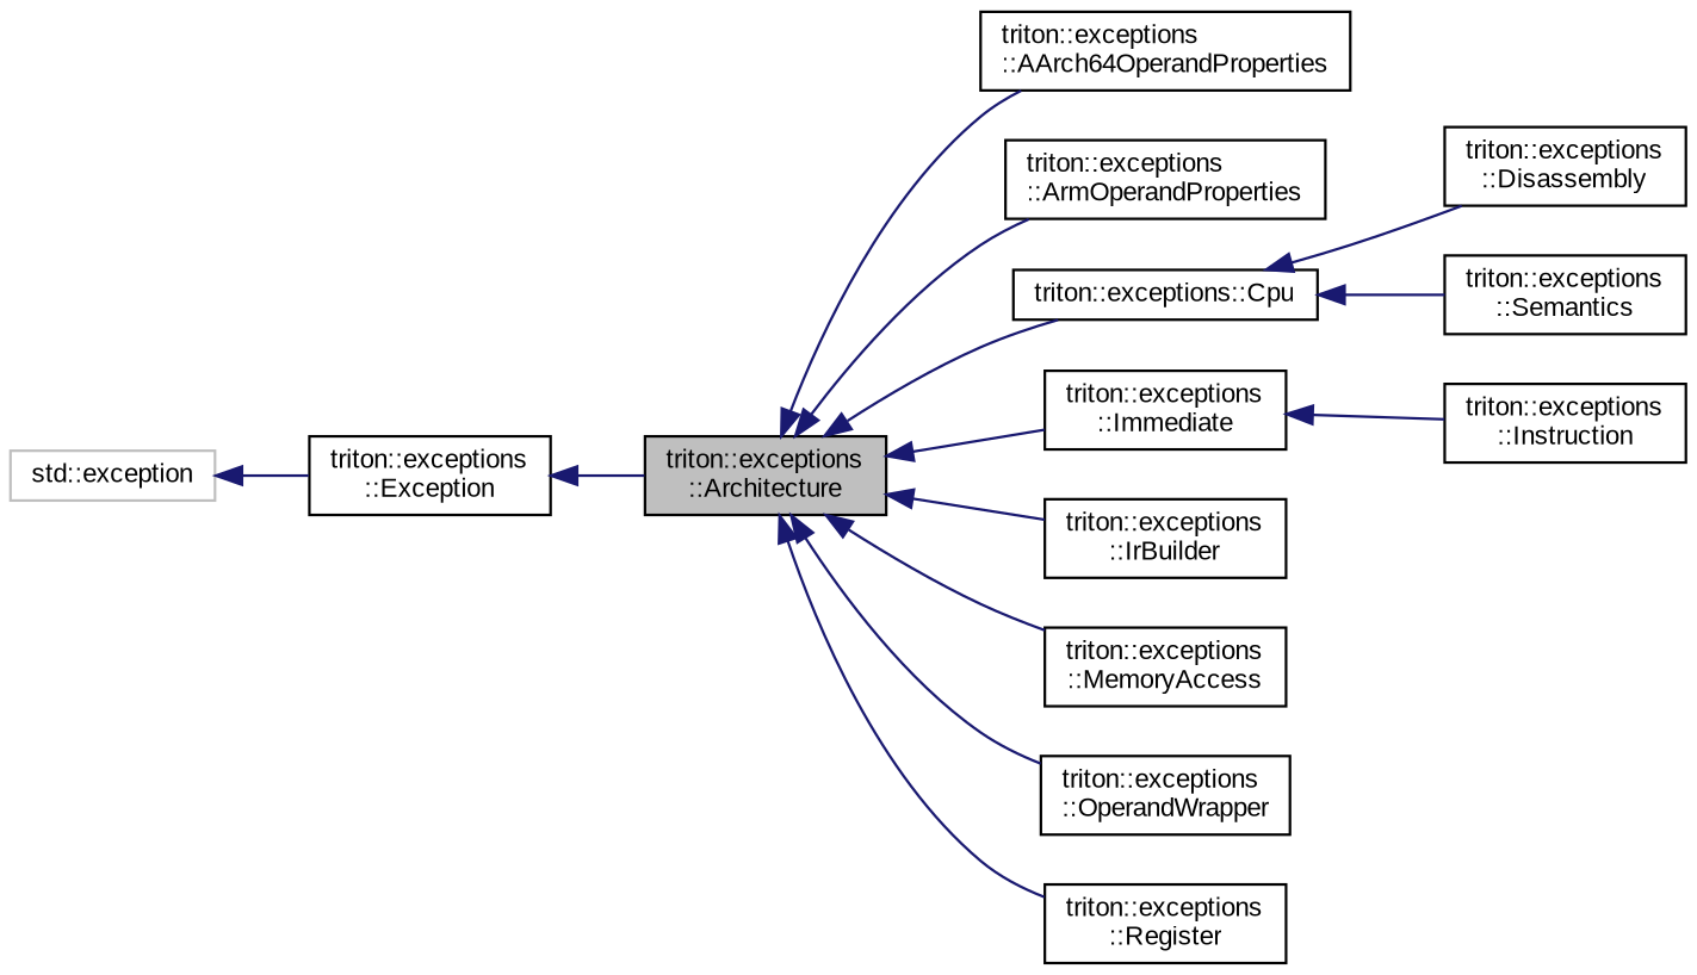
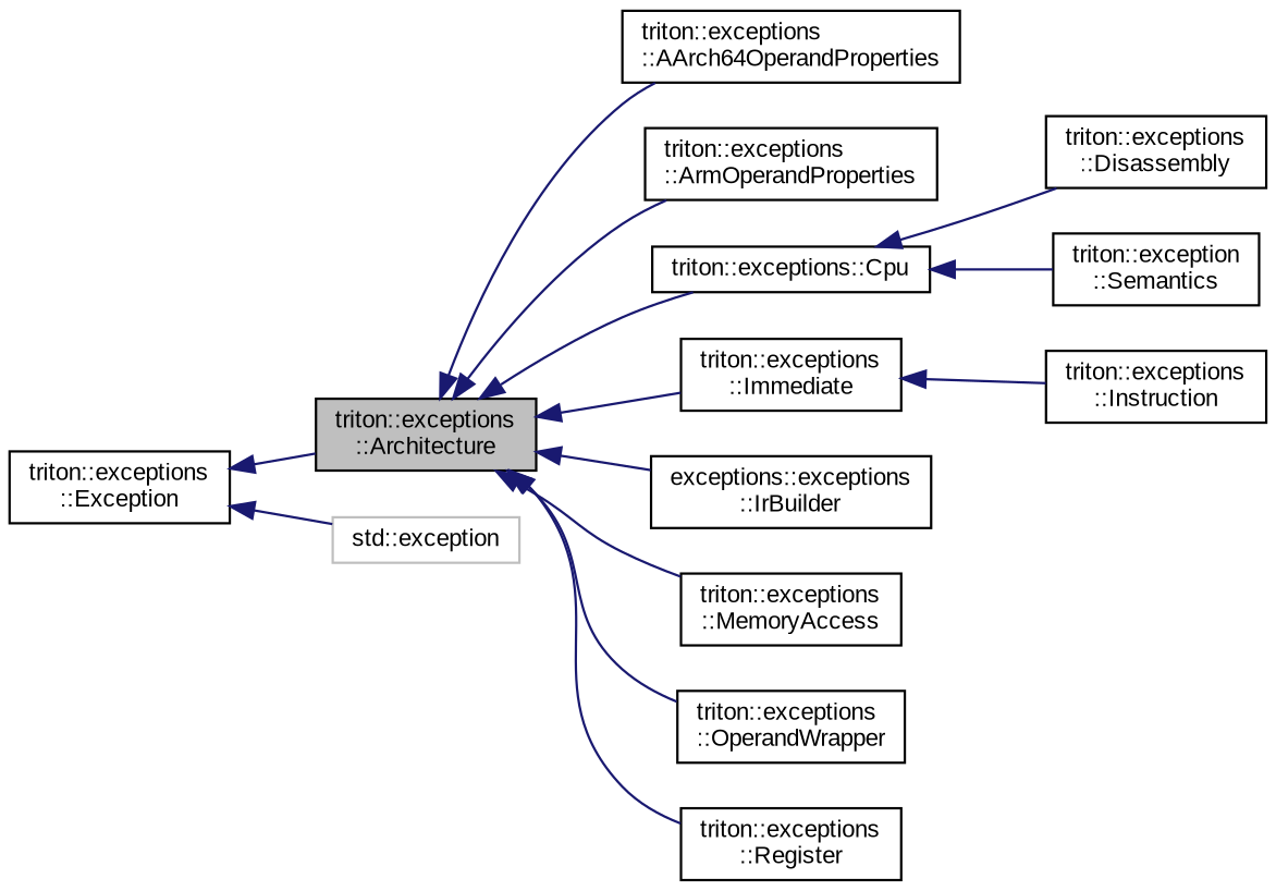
  digraph {
    fontname="Liberation Sans"
    rankdir=LR
    node [color=black fillcolor=white fontname="Liberation Sans" fontsize=10 shape=record style=filled]
    edge [color=midnightblue dir=back fontname="Liberation Sans" fontsize=10 labelfontname=Helvetica labelfontsize=10 style=solid]
    n1 [fillcolor=grey75 fontcolor=black height=0.2 label="triton::exceptions\l::Architecture" width=0.4]
    n2 [height=0.2 label="triton::exceptions\l::AArch64OperandProperties" width=0.4]
    n3 [height=0.2 label="triton::exceptions\l::ArmOperandProperties" width=0.4]
    n4 [height=0.2 label="triton::exceptions::Cpu" width=0.4]
    n5 [height=0.2 label="triton::exceptions\l::Immediate" width=0.4]
-   n6 [height=0.2 label="triton::exceptions\l::IrBuilder" width=0.4]
+   n6 [height=0.2 label="exceptions::exceptions\l::IrBuilder" width=0.4]
    n7 [height=0.2 label="triton::exceptions\l::MemoryAccess" width=0.4]
    n8 [height=0.2 label="triton::exceptions\l::OperandWrapper" width=0.4]
    n9 [height=0.2 label="triton::exceptions\l::Register" width=0.4]
    n10 [height=0.2 label="triton::exceptions\l::Disassembly" width=0.4]
-   n11 [height=0.2 label="triton::exceptions\l::Semantics" width=0.4]
+   n11 [height=0.2 label="triton::exception\l::Semantics" width=0.4]
    n12 [height=0.2 label="triton::exceptions\l::Instruction" width=0.4]
    n13 [height=0.2 label="triton::exceptions\l::Exception" width=0.4]
    n14 [color=grey75 height=0.2 label="std::exception" width=0.4]
    n1 -> n2
    n1 -> n3
    n1 -> n4
    n1 -> n5
    n1 -> n6
    n1 -> n7
    n1 -> n8
    n1 -> n9
    n4 -> n10
    n4 -> n11
    n5 -> n12
    n13 -> n1
-   n14 -> n13
+   n13 -> n14
  }
